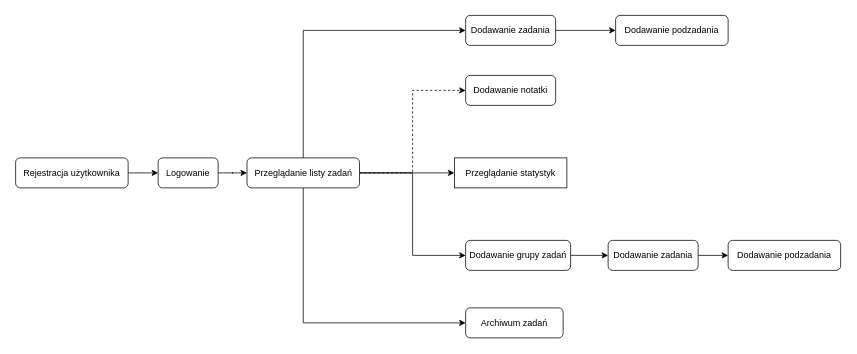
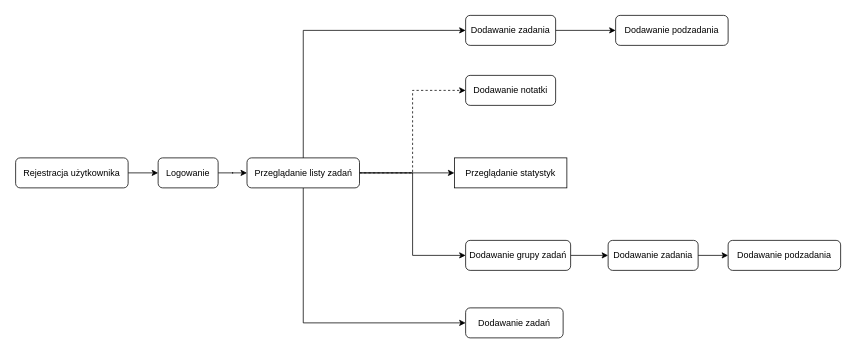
  <mxCell id="0" />
  <mxCell id="1" parent="0" />
  <mxCell id="2" value="" style="edgeStyle=orthogonalEdgeStyle;rounded=0;orthogonalLoop=1;jettySize=auto;html=1;" edge="1" parent="1" source="3" target="5"><mxGeometry relative="1" as="geometry" /></mxCell>
  <mxCell id="3" value="Rejestracja użytkownika" style="rounded=1;whiteSpace=wrap;html=1;" vertex="1" parent="1"><mxGeometry x="20" y="210" width="150" height="40" as="geometry" /></mxCell>
  <mxCell id="4" value="" style="edgeStyle=orthogonalEdgeStyle;rounded=0;orthogonalLoop=1;jettySize=auto;html=1;" edge="1" parent="1" source="5" target="11"><mxGeometry relative="1" as="geometry" /></mxCell>
  <mxCell id="5" value="Logowanie" style="rounded=1;whiteSpace=wrap;html=1;" vertex="1" parent="1"><mxGeometry x="210" y="210" width="80" height="40" as="geometry" /></mxCell>
  <mxCell id="6" value="" style="edgeStyle=orthogonalEdgeStyle;rounded=0;orthogonalLoop=1;jettySize=auto;html=1;" edge="1" parent="1" source="11" target="13"><mxGeometry relative="1" as="geometry"><Array as="points"><mxPoint x="404" y="40" /></Array></mxGeometry></mxCell>
  <mxCell id="7" style="edgeStyle=orthogonalEdgeStyle;rounded=0;orthogonalLoop=1;jettySize=auto;html=1;entryX=0;entryY=0.5;entryDx=0;entryDy=0;dashed=1;" edge="1" parent="1" source="11" target="14"><mxGeometry relative="1" as="geometry" /></mxCell>
  <mxCell id="8" style="edgeStyle=orthogonalEdgeStyle;rounded=0;orthogonalLoop=1;jettySize=auto;html=1;" edge="1" parent="1" source="11" target="16"><mxGeometry relative="1" as="geometry"><mxPoint x="640" y="230" as="targetPoint" /></mxGeometry></mxCell>
  <mxCell id="9" style="edgeStyle=orthogonalEdgeStyle;rounded=0;orthogonalLoop=1;jettySize=auto;html=1;entryX=0;entryY=0.5;entryDx=0;entryDy=0;" edge="1" parent="1" target="17"><mxGeometry relative="1" as="geometry"><mxPoint x="595" y="470" as="targetPoint" /><mxPoint x="403.5" y="240" as="sourcePoint" /><Array as="points"><mxPoint x="404" y="430" /></Array></mxGeometry></mxCell>
  <mxCell id="10" style="edgeStyle=orthogonalEdgeStyle;rounded=0;orthogonalLoop=1;jettySize=auto;html=1;entryX=0;entryY=0.5;entryDx=0;entryDy=0;" edge="1" parent="1" source="11" target="19"><mxGeometry relative="1" as="geometry"><mxPoint x="403.5" y="470" as="targetPoint" /></mxGeometry></mxCell>
  <mxCell id="11" value="Przeglądanie listy zadań" style="whiteSpace=wrap;html=1;rounded=1;" vertex="1" parent="1"><mxGeometry x="328.5" y="210" width="150" height="40" as="geometry" /></mxCell>
  <mxCell id="12" value="" style="edgeStyle=orthogonalEdgeStyle;rounded=0;orthogonalLoop=1;jettySize=auto;html=1;" edge="1" parent="1" source="13" target="15"><mxGeometry relative="1" as="geometry" /></mxCell>
  <mxCell id="13" value="Dodawanie zadania" style="whiteSpace=wrap;html=1;rounded=1;" vertex="1" parent="1"><mxGeometry x="620" y="20" width="120" height="40" as="geometry" /></mxCell>
  <mxCell id="14" value="Dodawanie notatki" style="rounded=1;whiteSpace=wrap;html=1;" vertex="1" parent="1"><mxGeometry x="620" y="100" width="120" height="40" as="geometry" /></mxCell>
  <mxCell id="15" value="Dodawanie podzadania" style="whiteSpace=wrap;html=1;rounded=1;" vertex="1" parent="1"><mxGeometry x="820" y="20" width="150" height="40" as="geometry" /></mxCell>
  <mxCell id="16" value="Przeglądanie statystyk" style="whiteSpace=wrap;html=1;rounded=0;" vertex="1" parent="1"><mxGeometry x="605" y="210" width="150" height="40" as="geometry" /></mxCell>
- <mxCell id="17" value="Archiwum zadań" style="rounded=1;whiteSpace=wrap;html=1;" vertex="1" parent="1"><mxGeometry x="620" y="410" width="130" height="40" as="geometry" /></mxCell>
+ <mxCell id="17" value="Dodawanie zadań" style="rounded=1;whiteSpace=wrap;html=1;" vertex="1" parent="1"><mxGeometry x="620" y="410" width="130" height="40" as="geometry" /></mxCell>
  <mxCell id="18" style="edgeStyle=orthogonalEdgeStyle;rounded=0;orthogonalLoop=1;jettySize=auto;html=1;" edge="1" parent="1" source="19" target="22"><mxGeometry relative="1" as="geometry" /></mxCell>
  <mxCell id="19" value="Dodawanie grupy zadań" style="rounded=1;whiteSpace=wrap;html=1;" vertex="1" parent="1"><mxGeometry x="620" y="320" width="140" height="40" as="geometry" /></mxCell>
  <mxCell id="20" style="edgeStyle=orthogonalEdgeStyle;rounded=0;orthogonalLoop=1;jettySize=auto;html=1;exitX=0.5;exitY=1;exitDx=0;exitDy=0;" edge="1" parent="1" source="19" target="19"><mxGeometry relative="1" as="geometry" /></mxCell>
  <mxCell id="21" style="edgeStyle=orthogonalEdgeStyle;rounded=0;orthogonalLoop=1;jettySize=auto;html=1;" edge="1" parent="1" source="22" target="23"><mxGeometry relative="1" as="geometry" /></mxCell>
  <mxCell id="22" value="Dodawanie zadania" style="whiteSpace=wrap;html=1;rounded=1;" vertex="1" parent="1"><mxGeometry x="810" y="320" width="120" height="40" as="geometry" /></mxCell>
  <mxCell id="23" value="Dodawanie podzadania" style="whiteSpace=wrap;html=1;rounded=1;" vertex="1" parent="1"><mxGeometry x="970" y="320" width="150" height="40" as="geometry" /></mxCell>
